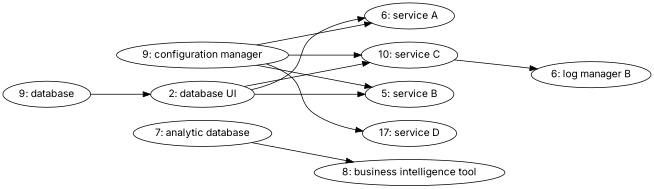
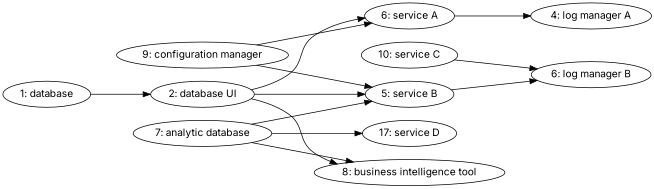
  digraph {
    fontname=Inter
    rankdir=LR
    node [fontname=Inter]
    edge [fontname=Inter]
-   "1: database" [label="9: database"]
+   "1: database"
    "2: database UI"
    n3 [label="6: service A"]
    "5: service B"
    "10: service C"
+   "4: log manager A"
    "6: log manager B"
    "9: configuration manager"
    n9 [label="17: service D"]
    "7: analytic database"
    "8: business intelligence tool"
    "1: database" -> "2: database UI"
    "2: database UI" -> n3
    "2: database UI" -> "5: service B"
-   "2: database UI" -> "10: service C"
+   "2: database UI" -> "8: business intelligence tool"
+   n3 -> "4: log manager A"
+   "5: service B" -> "6: log manager B"
    "10: service C" -> "6: log manager B"
    "9: configuration manager" -> n3
    "9: configuration manager" -> "5: service B"
-   "9: configuration manager" -> "10: service C"
-   "9: configuration manager" -> n9
+   "7: analytic database" -> n9
+   "7: analytic database" -> "5: service B"
    "7: analytic database" -> "8: business intelligence tool"
  }
